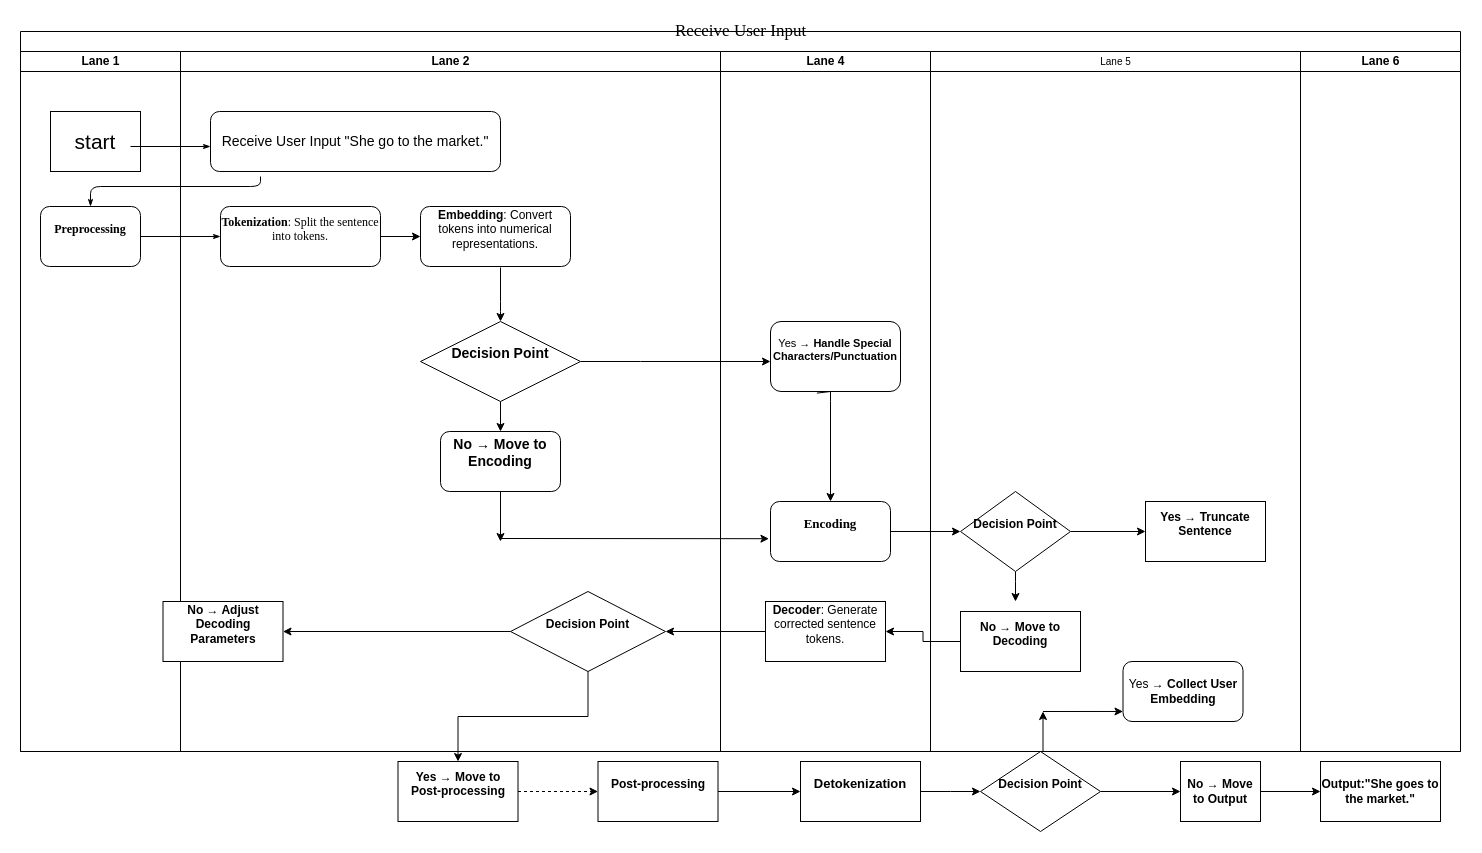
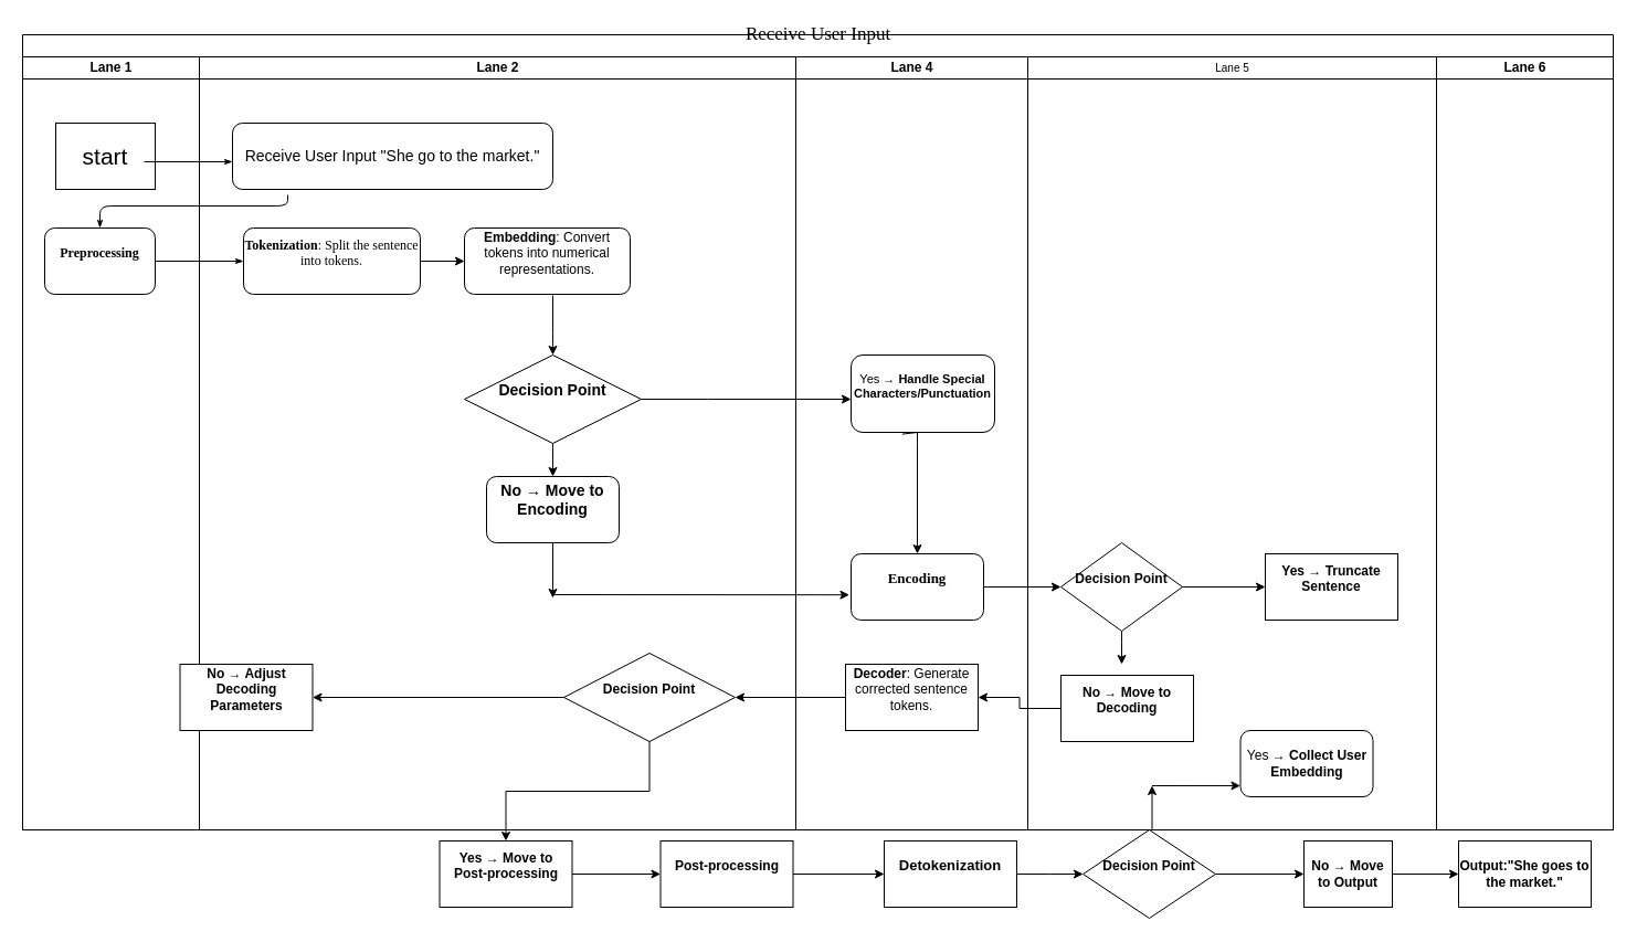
  <mxCell id="0" />
  <mxCell id="1" parent="0" />
  <mxCell id="2" value="&#10;Receive User Input&#10;&#10;" style="swimlane;html=1;childLayout=stackLayout;startSize=20;rounded=0;shadow=0;labelBackgroundColor=none;strokeWidth=1;fontFamily=Verdana;fontSize=17;align=center;fontStyle=0" parent="1" vertex="1"><mxGeometry x="20" y="20" width="1440" height="720" as="geometry" /></mxCell>
  <mxCell id="3" value="Lane 1" style="swimlane;html=1;startSize=20;" parent="2" vertex="1"><mxGeometry y="20" width="160" height="700" as="geometry" /></mxCell>
  <mxCell id="4" value="&#10;Preprocessing&#10;&#10;" style="rounded=1;whiteSpace=wrap;html=1;shadow=0;labelBackgroundColor=none;strokeWidth=1;fontFamily=Verdana;fontSize=12;align=center;fontStyle=1" parent="3" vertex="1"><mxGeometry x="20" y="155" width="100" height="60" as="geometry" /></mxCell>
  <mxCell id="5" value="start" style="rounded=0;whiteSpace=wrap;html=1;fontSize=21;" vertex="1" parent="3"><mxGeometry x="30" y="60" width="90" height="60" as="geometry" /></mxCell>
  <mxCell id="6" style="edgeStyle=orthogonalEdgeStyle;rounded=1;html=1;labelBackgroundColor=none;startArrow=none;startFill=0;startSize=5;endArrow=classicThin;endFill=1;endSize=5;jettySize=auto;orthogonalLoop=1;strokeWidth=1;fontFamily=Verdana;fontSize=8" parent="2" edge="1"><mxGeometry relative="1" as="geometry"><mxPoint x="110" y="115" as="sourcePoint" /><mxPoint x="190" y="115" as="targetPoint" /></mxGeometry></mxCell>
  <mxCell id="7" style="edgeStyle=orthogonalEdgeStyle;rounded=1;html=1;labelBackgroundColor=none;startArrow=none;startFill=0;startSize=5;endArrow=classicThin;endFill=1;endSize=5;jettySize=auto;orthogonalLoop=1;strokeWidth=1;fontFamily=Verdana;fontSize=8" parent="2" target="4" edge="1"><mxGeometry relative="1" as="geometry"><Array as="points"><mxPoint x="240" y="155" /><mxPoint x="70" y="155" /></Array><mxPoint x="240" y="145" as="sourcePoint" /></mxGeometry></mxCell>
  <mxCell id="8" style="edgeStyle=orthogonalEdgeStyle;rounded=1;html=1;labelBackgroundColor=none;startArrow=none;startFill=0;startSize=5;endArrow=classicThin;endFill=1;endSize=5;jettySize=auto;orthogonalLoop=1;strokeWidth=1;fontFamily=Verdana;fontSize=8" parent="2" source="4" target="12" edge="1"><mxGeometry relative="1" as="geometry" /></mxCell>
  <mxCell id="9" value="Lane 2" style="swimlane;html=1;startSize=20;" parent="2" vertex="1"><mxGeometry x="160" y="20" width="540" height="700" as="geometry" /></mxCell>
  <mxCell id="10" value="Receive User Input &quot;She go to the market.&quot;" style="rounded=1;whiteSpace=wrap;html=1;fontSize=14;fontStyle=0" vertex="1" parent="9"><mxGeometry x="30" y="60" width="290" height="60" as="geometry" /></mxCell>
  <mxCell id="11" value="&#10;&lt;strong&gt;Embedding&lt;/strong&gt;: Convert tokens into numerical representations.&#10;&#10;" style="rounded=1;whiteSpace=wrap;html=1;" vertex="1" parent="9"><mxGeometry x="240" y="155" width="150" height="60" as="geometry" /></mxCell>
  <mxCell id="12" value="&#10;&lt;strong&gt;Tokenization&lt;/strong&gt;: Split the sentence into tokens.&#10;&#10;" style="rounded=1;whiteSpace=wrap;html=1;shadow=0;labelBackgroundColor=none;strokeWidth=1;fontFamily=Verdana;fontSize=12;align=center;" parent="9" vertex="1"><mxGeometry x="40" y="155" width="160" height="60" as="geometry" /></mxCell>
  <mxCell id="13" style="edgeStyle=orthogonalEdgeStyle;rounded=0;orthogonalLoop=1;jettySize=auto;html=1;exitX=1;exitY=0.5;exitDx=0;exitDy=0;entryX=0;entryY=0.5;entryDx=0;entryDy=0;" edge="1" parent="9" source="12" target="11"><mxGeometry relative="1" as="geometry" /></mxCell>
  <mxCell id="14" value="" style="edgeStyle=orthogonalEdgeStyle;rounded=0;orthogonalLoop=1;jettySize=auto;html=1;" edge="1" parent="9" source="15" target="17"><mxGeometry relative="1" as="geometry" /></mxCell>
  <mxCell id="15" value="&#10;Decision Point&#10;&#10;" style="rhombus;whiteSpace=wrap;html=1;fontSize=14;fontStyle=1" vertex="1" parent="9"><mxGeometry x="240" y="270" width="160" height="80" as="geometry" /></mxCell>
  <mxCell id="16" value="" style="endArrow=classic;html=1;rounded=0;" edge="1" parent="9"><mxGeometry width="50" height="50" relative="1" as="geometry"><mxPoint x="320" y="216" as="sourcePoint" /><mxPoint x="320" y="270" as="targetPoint" /><Array as="points"><mxPoint x="320" y="250" /><mxPoint x="320" y="260" /></Array></mxGeometry></mxCell>
  <mxCell id="17" value="&#10;No → Move to Encoding&#10;&#10;" style="rounded=1;whiteSpace=wrap;html=1;fontSize=14;fontStyle=1;" vertex="1" parent="9"><mxGeometry x="260" y="380" width="120" height="60" as="geometry" /></mxCell>
  <mxCell id="18" value="&#10;No → &lt;strong&gt;Adjust Decoding Parameters&lt;/strong&gt;&#10;&#10;" style="whiteSpace=wrap;html=1;rounded=0;fontStyle=1;" vertex="1" parent="9"><mxGeometry x="-17.5" y="550" width="120" height="60" as="geometry" /></mxCell>
- <mxCell id="19" value="" style="edgeStyle=orthogonalEdgeStyle;rounded=0;orthogonalLoop=1;jettySize=auto;html=1;dashed=1;" edge="1" parent="9" source="20" target="21"><mxGeometry relative="1" as="geometry" /></mxCell>
+ <mxCell id="19" value="" style="edgeStyle=orthogonalEdgeStyle;rounded=0;orthogonalLoop=1;jettySize=auto;html=1;" edge="1" parent="9" source="20" target="21"><mxGeometry relative="1" as="geometry" /></mxCell>
  <mxCell id="20" value="&#10;Yes → Move to Post-processing&#10;&#10;" style="whiteSpace=wrap;html=1;rounded=0;fontStyle=1;" vertex="1" parent="9"><mxGeometry x="217.5" y="710" width="120" height="60" as="geometry" /></mxCell>
  <mxCell id="21" value="&#10;Post-processing&#10;&#10;" style="whiteSpace=wrap;html=1;rounded=0;fontStyle=1;" vertex="1" parent="9"><mxGeometry x="417.5" y="710" width="120" height="60" as="geometry" /></mxCell>
  <mxCell id="22" value="Lane 4" style="swimlane;html=1;startSize=20;" parent="2" vertex="1"><mxGeometry x="700" y="20" width="210" height="700" as="geometry" /></mxCell>
  <mxCell id="23" value="&#10;Yes → &lt;strong&gt;Handle Special Characters/Punctuation&lt;/strong&gt;&#10;&#10;" style="rounded=1;whiteSpace=wrap;html=1;fontSize=11;" vertex="1" parent="22"><mxGeometry x="50" y="270" width="130" height="70" as="geometry" /></mxCell>
  <mxCell id="24" value="&#10;Encoding&#10;&#10;" style="rounded=1;whiteSpace=wrap;html=1;shadow=0;labelBackgroundColor=none;strokeWidth=1;fontFamily=Verdana;fontSize=13;align=center;fontStyle=1" parent="22" vertex="1"><mxGeometry x="50" y="450" width="120" height="60" as="geometry" /></mxCell>
  <mxCell id="25" value="" style="endArrow=classic;html=1;rounded=0;entryX=0.5;entryY=0;entryDx=0;entryDy=0;exitX=0.357;exitY=1.023;exitDx=0;exitDy=0;exitPerimeter=0;" edge="1" parent="22" source="23" target="24"><mxGeometry width="50" height="50" relative="1" as="geometry"><mxPoint x="60" y="430" as="sourcePoint" /><mxPoint x="130" y="420" as="targetPoint" /><Array as="points"><mxPoint x="110" y="340" /><mxPoint x="110" y="350" /></Array></mxGeometry></mxCell>
  <mxCell id="26" value="" style="edgeStyle=orthogonalEdgeStyle;rounded=0;orthogonalLoop=1;jettySize=auto;html=1;" edge="1" parent="22" source="27" target="28"><mxGeometry relative="1" as="geometry" /></mxCell>
  <mxCell id="27" value="&#10;&lt;strong&gt;Decoder&lt;/strong&gt;: Generate corrected sentence tokens.&#10;&#10;" style="rounded=0;whiteSpace=wrap;html=1;" vertex="1" parent="22"><mxGeometry x="45" y="550" width="120" height="60" as="geometry" /></mxCell>
  <mxCell id="28" value="&#10;Decision Point&#10;&#10;" style="rhombus;whiteSpace=wrap;html=1;rounded=0;fontStyle=1" vertex="1" parent="22"><mxGeometry x="-210" y="540" width="155" height="80" as="geometry" /></mxCell>
  <mxCell id="29" value="&#10;Detokenization&#10;&#10;" style="whiteSpace=wrap;html=1;rounded=0;fontStyle=1;fontSize=13;" vertex="1" parent="22"><mxGeometry x="80" y="710" width="120" height="60" as="geometry" /></mxCell>
  <mxCell id="30" value="Lane 5" style="swimlane;html=1;startSize=20;fontStyle=0;fontSize=10;" parent="2" vertex="1"><mxGeometry x="910" y="20" width="370" height="700" as="geometry" /></mxCell>
  <mxCell id="31" value="" style="edgeStyle=orthogonalEdgeStyle;rounded=0;orthogonalLoop=1;jettySize=auto;html=1;" edge="1" parent="30" source="33" target="34"><mxGeometry relative="1" as="geometry" /></mxCell>
  <mxCell id="32" value="" style="edgeStyle=orthogonalEdgeStyle;rounded=0;orthogonalLoop=1;jettySize=auto;html=1;" edge="1" parent="30" source="33"><mxGeometry relative="1" as="geometry"><mxPoint x="85" y="550" as="targetPoint" /><Array as="points"><mxPoint x="85" y="530" /><mxPoint x="85" y="530" /></Array></mxGeometry></mxCell>
  <mxCell id="33" value="&#10;Decision Point&#10;&#10;" style="rhombus;whiteSpace=wrap;html=1;fontStyle=1" vertex="1" parent="30"><mxGeometry x="30" y="440" width="110" height="80" as="geometry" /></mxCell>
  <mxCell id="34" value="&#10;Yes → &lt;strong&gt;Truncate Sentence&lt;/strong&gt;&#10;&#10;" style="whiteSpace=wrap;html=1;fontStyle=1;" vertex="1" parent="30"><mxGeometry x="215" y="450" width="120" height="60" as="geometry" /></mxCell>
  <mxCell id="35" value="&#10;No → Move to Decoding&#10;&#10;" style="whiteSpace=wrap;html=1;fontStyle=1;" vertex="1" parent="30"><mxGeometry x="30" y="560" width="120" height="60" as="geometry" /></mxCell>
  <mxCell id="36" value="" style="edgeStyle=orthogonalEdgeStyle;rounded=0;orthogonalLoop=1;jettySize=auto;html=1;" edge="1" parent="30" source="37" target="41"><mxGeometry relative="1" as="geometry" /></mxCell>
  <mxCell id="37" value="&#10;Decision Point&#10;&#10;" style="rhombus;whiteSpace=wrap;html=1;fontSize=12;rounded=0;fontStyle=1;" vertex="1" parent="30"><mxGeometry x="50" y="700" width="120" height="80" as="geometry" /></mxCell>
  <mxCell id="38" value="Yes → &lt;strong&gt;Collect User Embedding&lt;/strong&gt;" style="rounded=1;whiteSpace=wrap;html=1;" vertex="1" parent="30"><mxGeometry x="192.5" y="610" width="120" height="60" as="geometry" /></mxCell>
  <mxCell id="39" value="" style="endArrow=classic;html=1;rounded=0;" edge="1" parent="30"><mxGeometry width="50" height="50" relative="1" as="geometry"><mxPoint x="102.5" y="700" as="sourcePoint" /><mxPoint x="112.5" y="660" as="targetPoint" /><Array as="points"><mxPoint x="112.5" y="700" /></Array></mxGeometry></mxCell>
  <mxCell id="40" value="" style="endArrow=classic;html=1;rounded=0;entryX=0;entryY=0.833;entryDx=0;entryDy=0;entryPerimeter=0;" edge="1" parent="30" target="38"><mxGeometry width="50" height="50" relative="1" as="geometry"><mxPoint x="112.5" y="660" as="sourcePoint" /><mxPoint x="162.5" y="610" as="targetPoint" /></mxGeometry></mxCell>
  <mxCell id="41" value="No → Move to Output" style="whiteSpace=wrap;html=1;rounded=0;fontStyle=1;" vertex="1" parent="30"><mxGeometry x="250" y="710" width="80" height="60" as="geometry" /></mxCell>
  <mxCell id="42" value="Lane 6" style="swimlane;html=1;startSize=20;" parent="2" vertex="1"><mxGeometry x="1280" y="20" width="160" height="700" as="geometry" /></mxCell>
  <mxCell id="43" value="Output:&quot;She goes to the market.&quot;" style="whiteSpace=wrap;html=1;rounded=0;fontStyle=1;" vertex="1" parent="42"><mxGeometry x="20" y="710" width="120" height="60" as="geometry" /></mxCell>
  <mxCell id="44" value="" style="edgeStyle=orthogonalEdgeStyle;rounded=0;orthogonalLoop=1;jettySize=auto;html=1;" edge="1" parent="2" source="15" target="23"><mxGeometry relative="1" as="geometry"><Array as="points"><mxPoint x="620" y="330" /><mxPoint x="620" y="330" /></Array></mxGeometry></mxCell>
  <mxCell id="45" value="" style="edgeStyle=orthogonalEdgeStyle;rounded=0;orthogonalLoop=1;jettySize=auto;html=1;" edge="1" parent="2" source="24" target="33"><mxGeometry relative="1" as="geometry" /></mxCell>
  <mxCell id="46" value="" style="edgeStyle=orthogonalEdgeStyle;rounded=0;orthogonalLoop=1;jettySize=auto;html=1;" edge="1" parent="2" source="28" target="18"><mxGeometry relative="1" as="geometry" /></mxCell>
  <mxCell id="47" value="" style="edgeStyle=orthogonalEdgeStyle;rounded=0;orthogonalLoop=1;jettySize=auto;html=1;" edge="1" parent="2" source="28" target="20"><mxGeometry relative="1" as="geometry" /></mxCell>
  <mxCell id="48" value="" style="edgeStyle=orthogonalEdgeStyle;rounded=0;orthogonalLoop=1;jettySize=auto;html=1;" edge="1" parent="2" source="21" target="29"><mxGeometry relative="1" as="geometry" /></mxCell>
  <mxCell id="49" value="" style="edgeStyle=orthogonalEdgeStyle;rounded=0;orthogonalLoop=1;jettySize=auto;html=1;" edge="1" parent="2" source="29"><mxGeometry relative="1" as="geometry"><mxPoint x="960" y="760" as="targetPoint" /></mxGeometry></mxCell>
  <mxCell id="50" value="" style="edgeStyle=orthogonalEdgeStyle;rounded=0;orthogonalLoop=1;jettySize=auto;html=1;" edge="1" parent="2" source="41" target="43"><mxGeometry relative="1" as="geometry" /></mxCell>
  <mxCell id="51" value="" style="edgeStyle=orthogonalEdgeStyle;rounded=0;orthogonalLoop=1;jettySize=auto;html=1;" edge="1" parent="2" source="35" target="27"><mxGeometry relative="1" as="geometry" /></mxCell>
  <mxCell id="52" value="" style="endArrow=classic;html=1;rounded=0;entryX=-0.013;entryY=0.62;entryDx=0;entryDy=0;entryPerimeter=0;" edge="1" parent="1" target="24"><mxGeometry width="50" height="50" relative="1" as="geometry"><mxPoint x="510" y="527" as="sourcePoint" /><mxPoint x="560" y="540" as="targetPoint" /><Array as="points"><mxPoint x="500" y="527" /></Array></mxGeometry></mxCell>
  <mxCell id="53" value="" style="endArrow=classic;html=1;rounded=0;" edge="1" parent="1" source="17"><mxGeometry width="50" height="50" relative="1" as="geometry"><mxPoint x="510" y="590" as="sourcePoint" /><mxPoint x="500" y="530" as="targetPoint" /></mxGeometry></mxCell>
